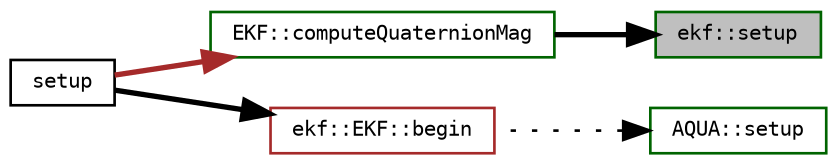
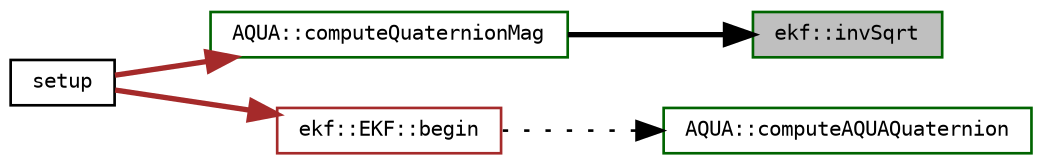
  digraph {
    rankdir=RL
    node [color=darkgreen fontname=DejaVuSansMono fontsize=8 shape=record]
    edge [color=black dir=back fontname=DejaVuSansMono fontsize=8 labelfontname=DejaVuSansMono labelfontsize=8 style=bold]
-   n1 [fillcolor=grey75 fontcolor=black height=0.2 label="ekf::setup" style=filled width=0.4]
-   n2 [height=0.2 label="EKF::computeQuaternionMag" width=0.4]
+   n1 [fillcolor=grey75 fontcolor=black height=0.2 label="ekf::invSqrt" style=filled width=0.4]
+   n2 [height=0.2 label="AQUA::computeQuaternionMag" width=0.4]
    n3 [color=black height=0.2 label=setup width=0.4]
-   n4 [height=0.2 label="AQUA::setup" width=0.4]
+   n4 [height=0.2 label="AQUA::computeAQUAQuaternion" width=0.4]
    n5 [color=brown height=0.2 label="ekf::EKF::begin" width=0.4]
    n1 -> n2
    n2 -> n3 [color=brown]
    n4 -> n5 [style=dotted]
-   n5 -> n3
+   n5 -> n3 [color=brown]
  }
